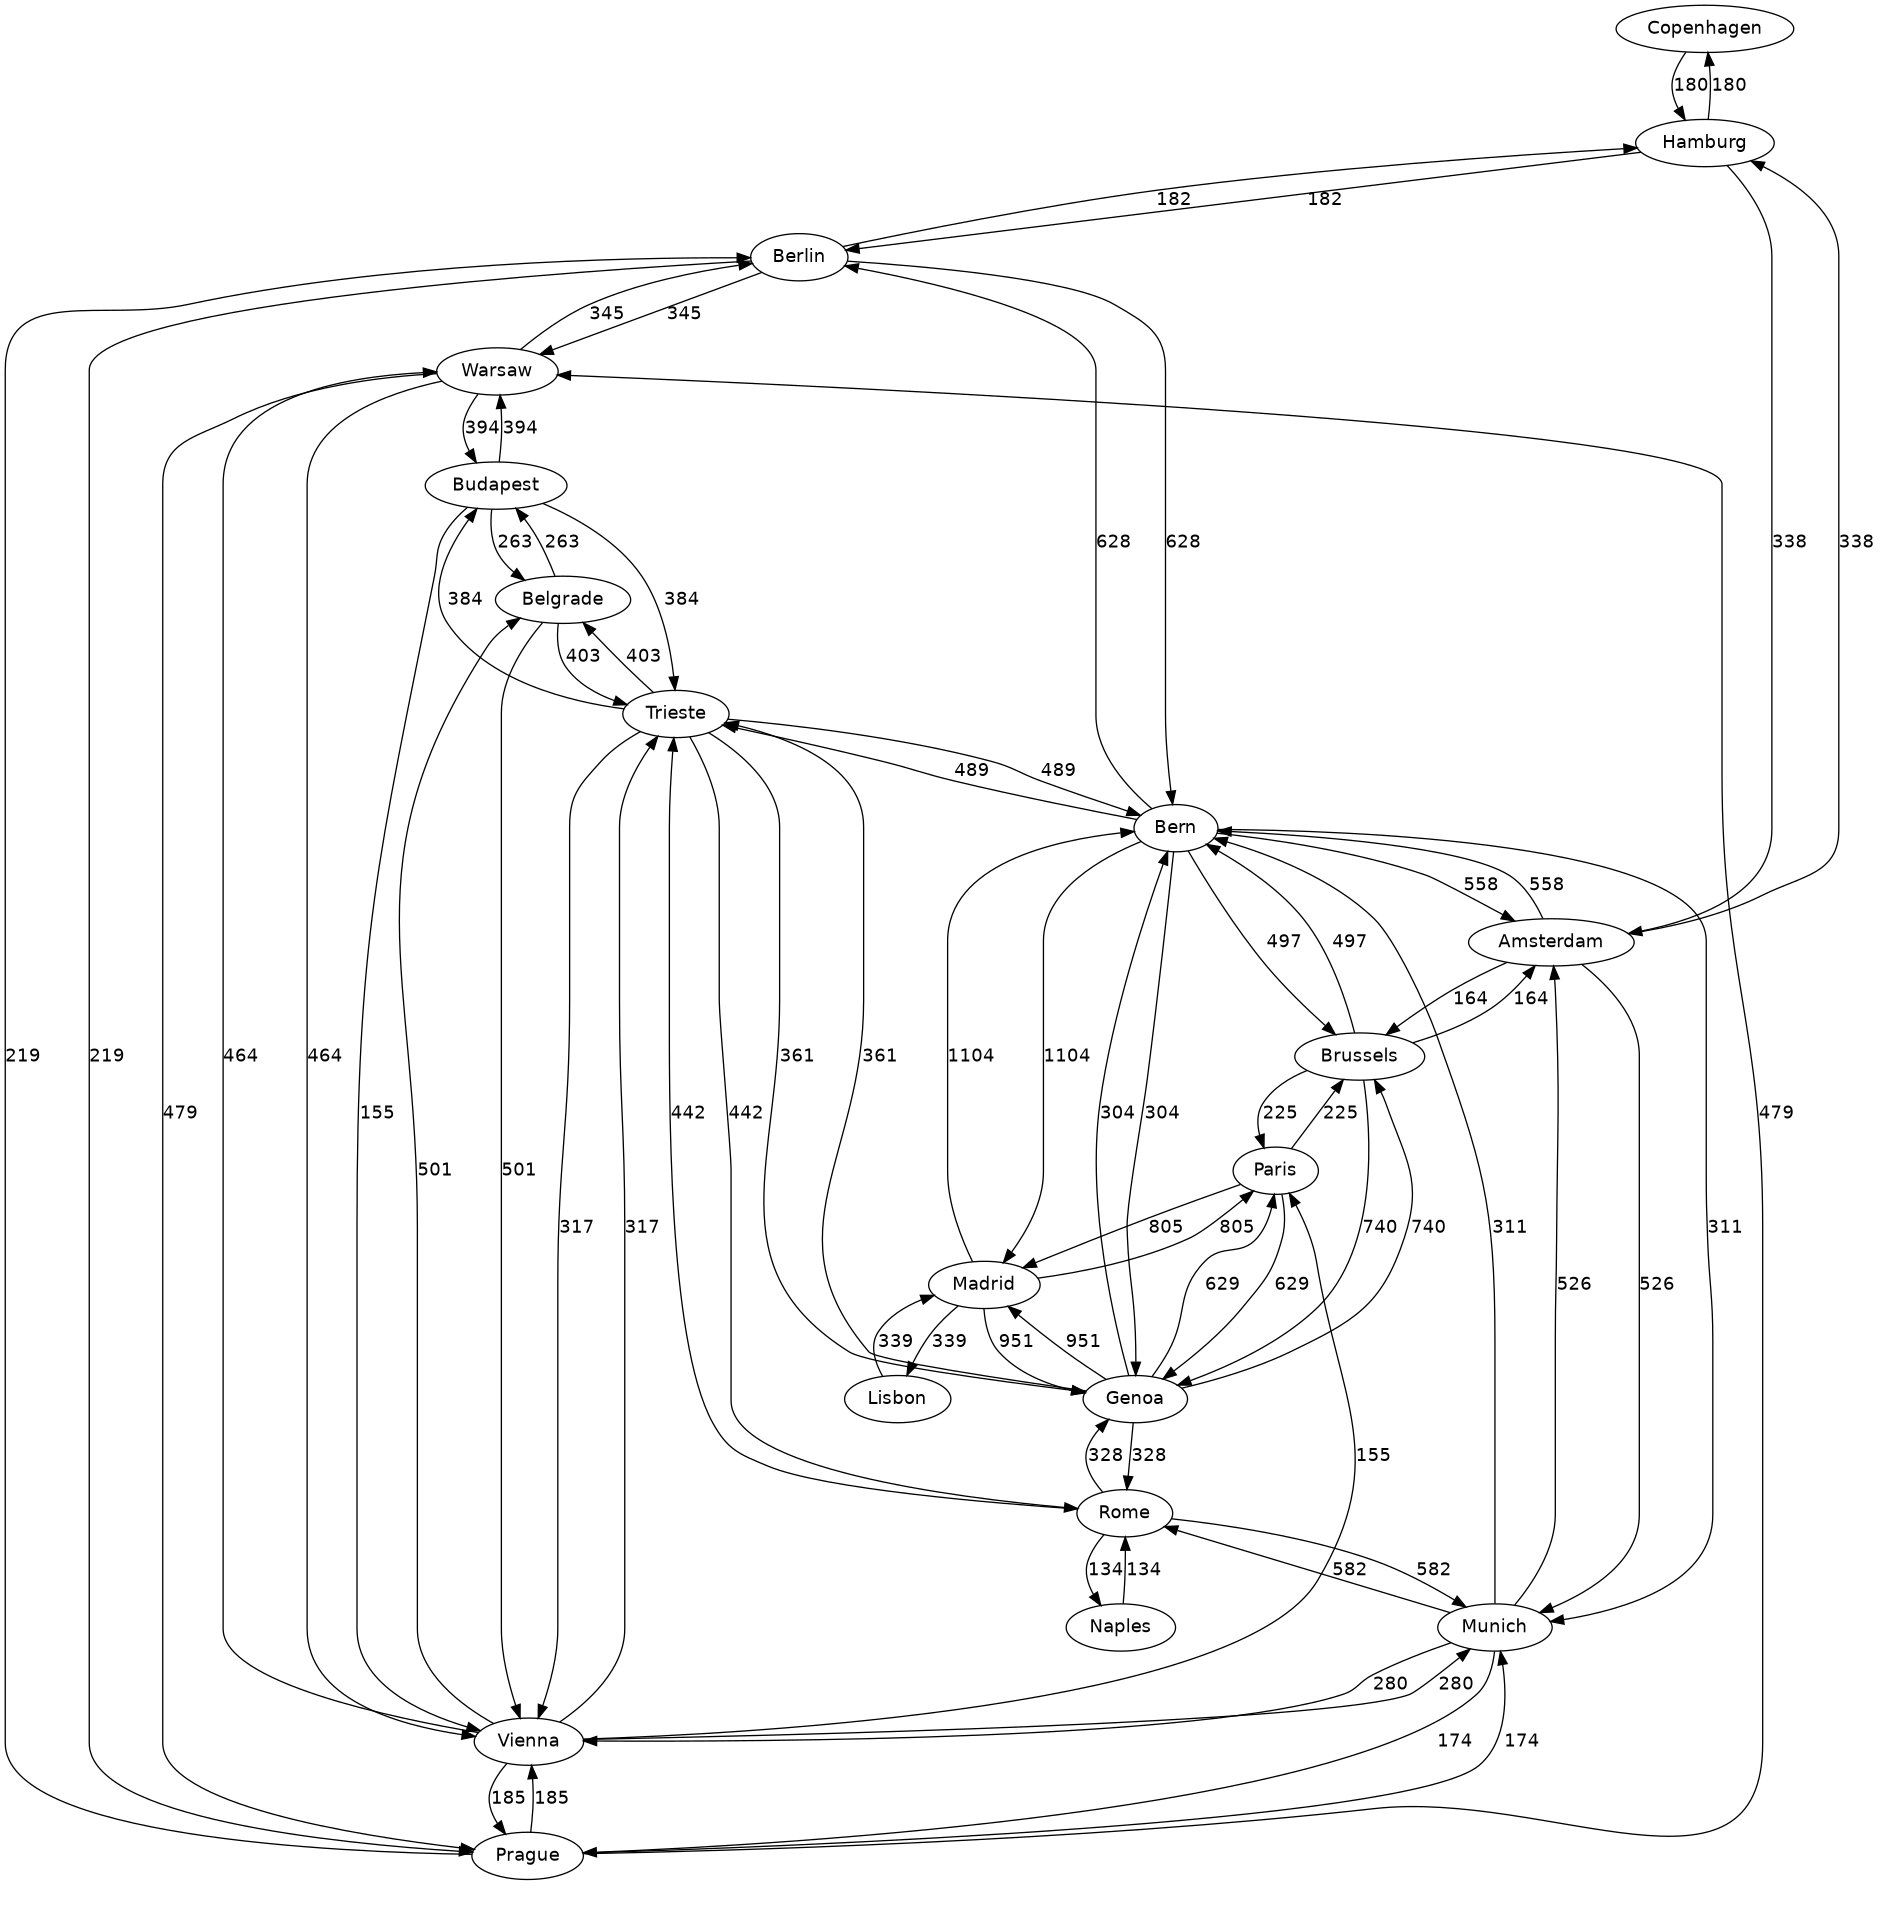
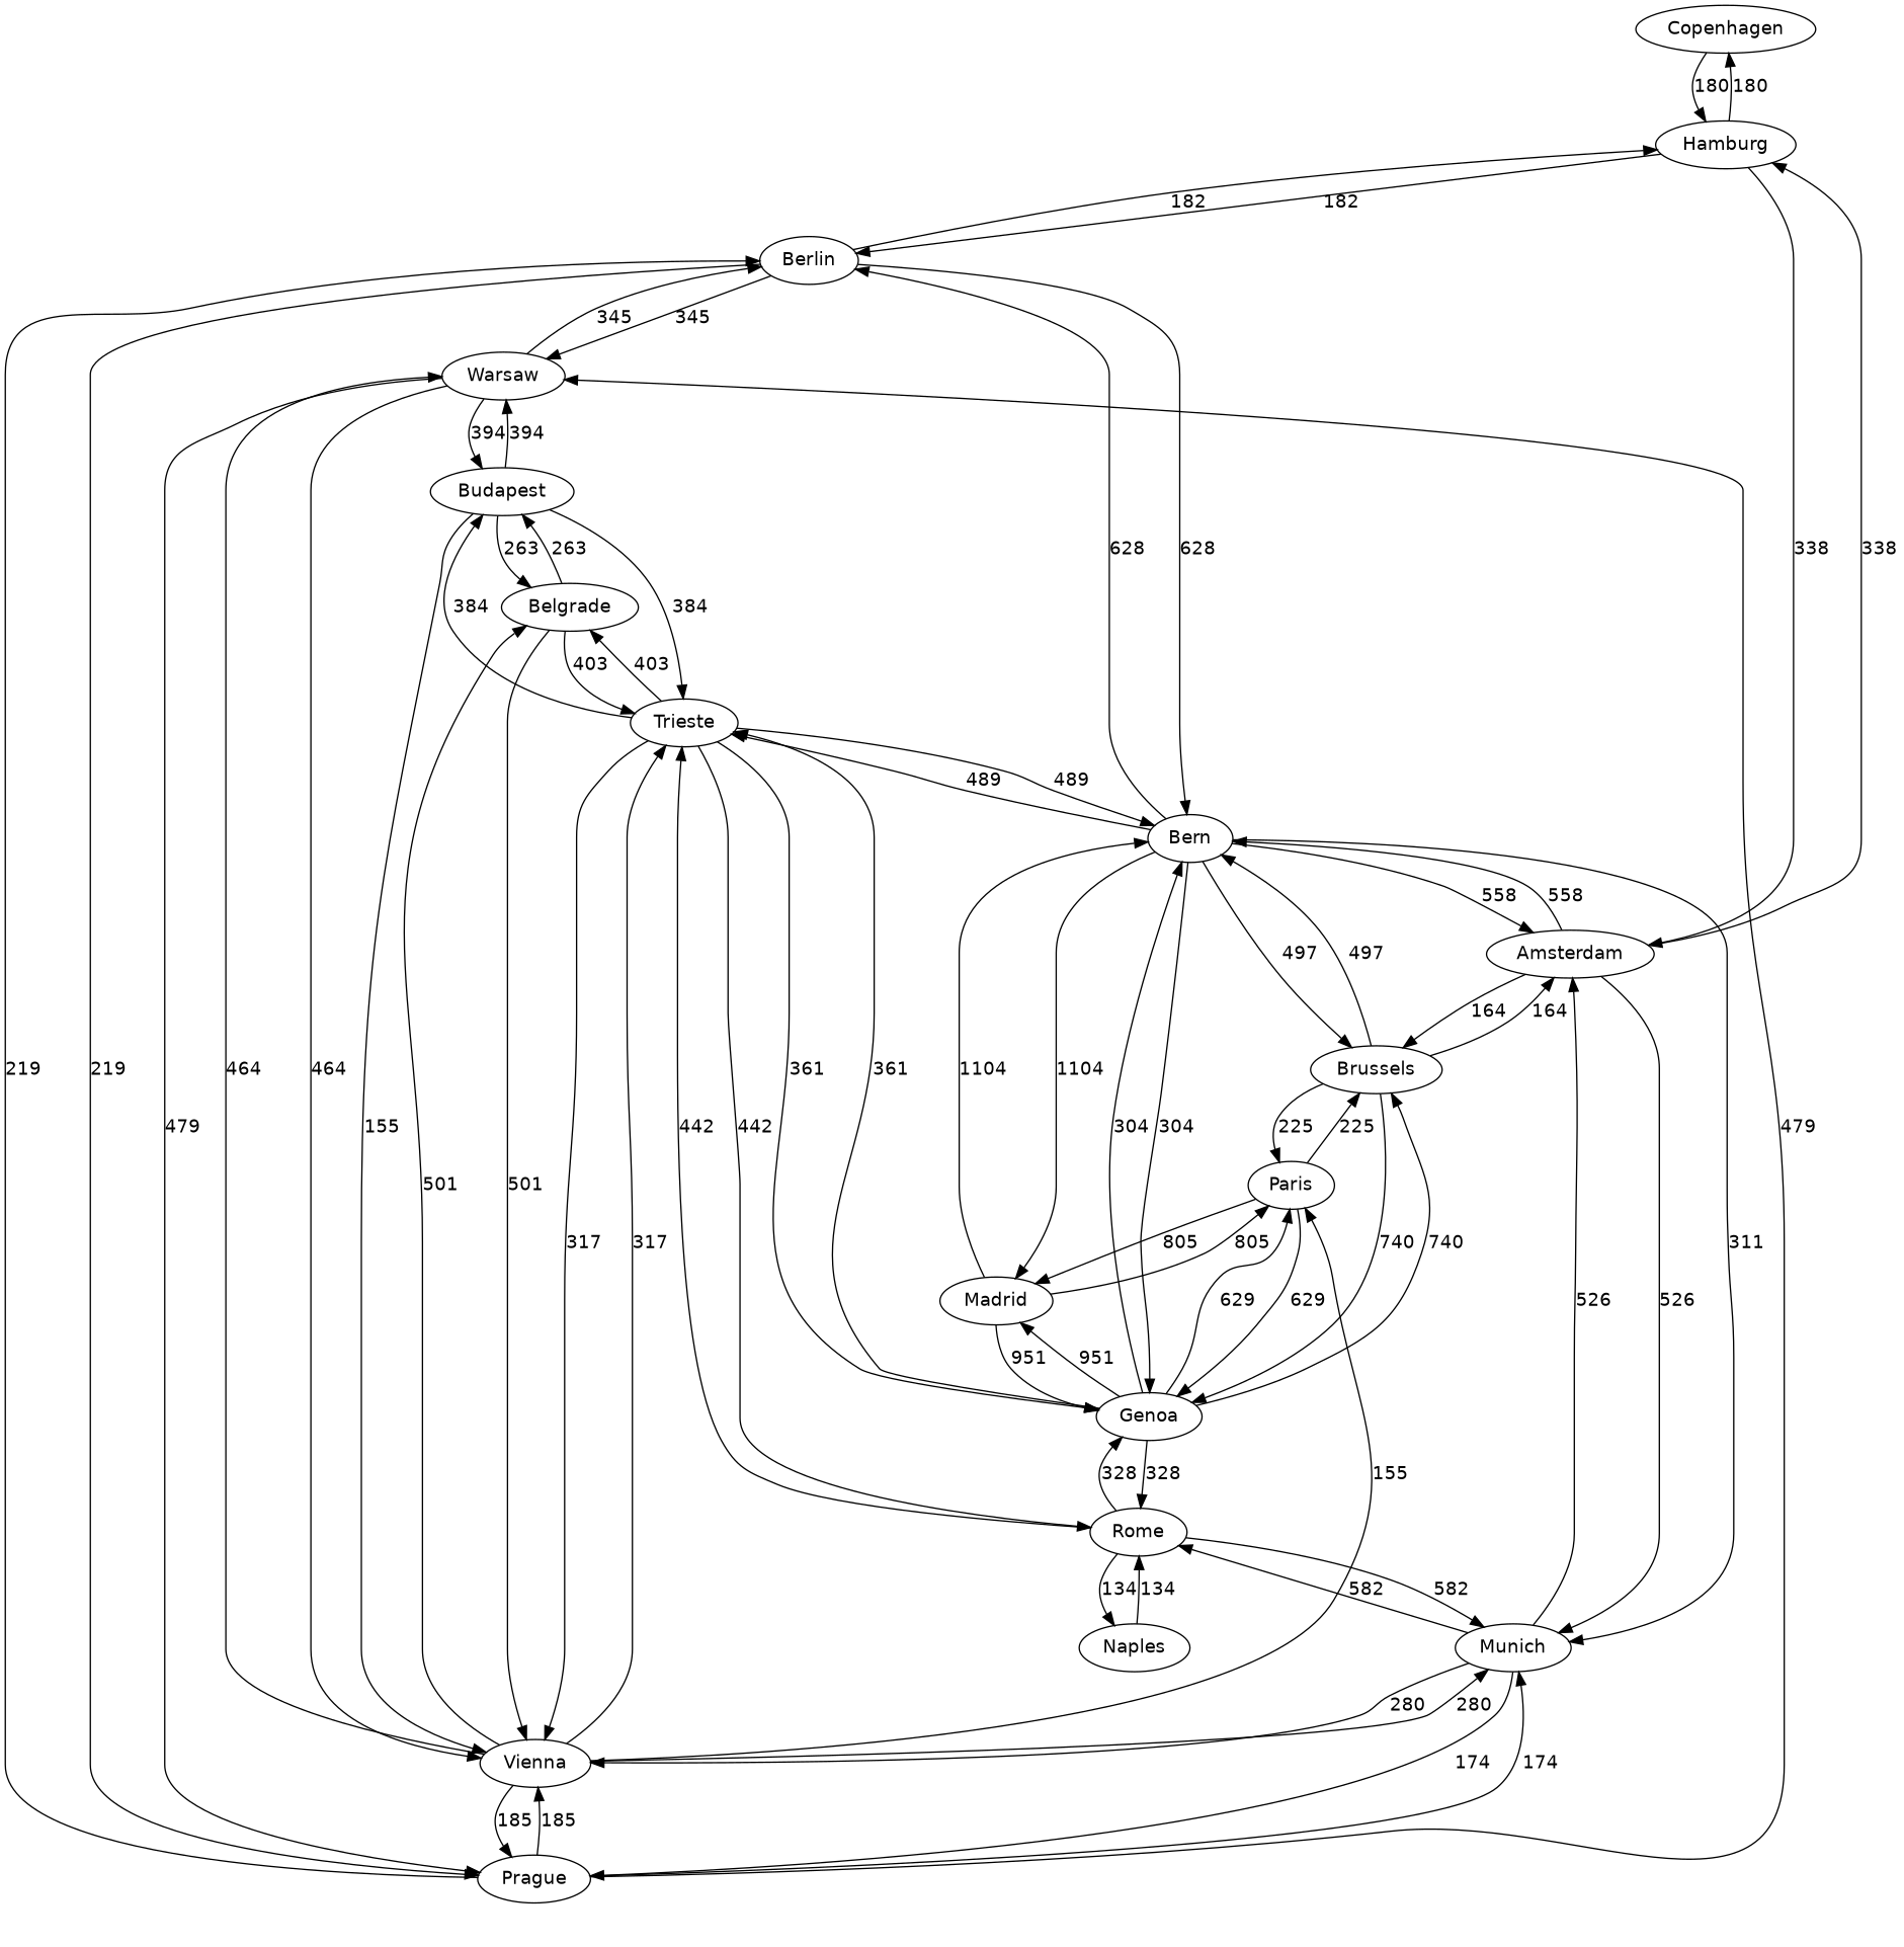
  digraph {
    fontname="DejaVu Sans"
    node [fontname="DejaVu Sans"]
    edge [fontname="DejaVu Sans"]
    n1 [label=Copenhagen]
    n2 [label=Hamburg]
    n3 [label=Amsterdam]
    n4 [label=Berlin]
    n5 [label=Bern]
    n6 [label=Munich]
    n7 [label=Brussels]
    n8 [label=Prague]
    n9 [label=Warsaw]
    n10 [label=Genoa]
    n11 [label=Madrid]
    n12 [label=Trieste]
    n13 [label=Vienna]
    n14 [label=Rome]
    n15 [label=Paris]
    n16 [label=Budapest]
-   n17 [label=Lisbon]
    n18 [label=Belgrade]
    n19 [label=Naples]
    n1 -> n2 [label=180]
    n2 -> n1 [label=180]
    n2 -> n3 [label=338]
    n2 -> n4 [label=182]
    n3 -> n2 [label=338]
    n3 -> n5 [label=558]
    n3 -> n6 [label=526]
    n3 -> n7 [label=164]
    n4 -> n2 [label=182]
    n4 -> n5 [label=628]
    n4 -> n8 [label=219]
    n4 -> n9 [label=345]
    n5 -> n3 [label=558]
    n5 -> n4 [label=628]
    n5 -> n6 [label=311]
    n5 -> n7 [label=497]
    n5 -> n10 [label=304]
    n5 -> n11 [label=1104]
    n5 -> n12 [label=489]
    n6 -> n3 [label=526]
-   n6 -> n5 [label=311]
    n6 -> n8 [label=174]
    n6 -> n13 [label=280]
    n6 -> n14 [label=582]
    n7 -> n3 [label=164]
    n7 -> n5 [label=497]
    n7 -> n10 [label=740]
    n7 -> n15 [label=225]
    n8 -> n4 [label=219]
    n8 -> n6 [label=174]
    n8 -> n9 [label=479]
    n8 -> n13 [label=185]
    n9 -> n4 [label=345]
    n9 -> n8 [label=479]
    n9 -> n13 [label=464]
    n9 -> n16 [label=394]
    n10 -> n5 [label=304]
    n10 -> n7 [label=740]
    n10 -> n11 [label=951]
    n10 -> n12 [label=361]
    n10 -> n14 [label=328]
    n10 -> n15 [label=629]
    n11 -> n5 [label=1104]
    n11 -> n10 [label=951]
    n11 -> n15 [label=805]
-   n11 -> n17 [label=339]
    n12 -> n5 [label=489]
    n12 -> n10 [label=361]
    n12 -> n13 [label=317]
    n12 -> n14 [label=442]
    n12 -> n16 [label=384]
    n12 -> n18 [label=403]
    n13 -> n6 [label=280]
    n13 -> n8 [label=185]
    n13 -> n9 [label=464]
    n13 -> n12 [label=317]
    n13 -> n15 [label=155]
    n13 -> n18 [label=501]
    n14 -> n6 [label=582]
    n14 -> n10 [label=328]
    n14 -> n12 [label=442]
    n14 -> n19 [label=134]
    n15 -> n7 [label=225]
    n15 -> n10 [label=629]
    n15 -> n11 [label=805]
    n16 -> n9 [label=394]
    n16 -> n12 [label=384]
    n16 -> n13 [label=155]
    n16 -> n18 [label=263]
-   n17 -> n11 [label=339]
    n18 -> n12 [label=403]
    n18 -> n13 [label=501]
    n18 -> n16 [label=263]
    n19 -> n14 [label=134]
  }
